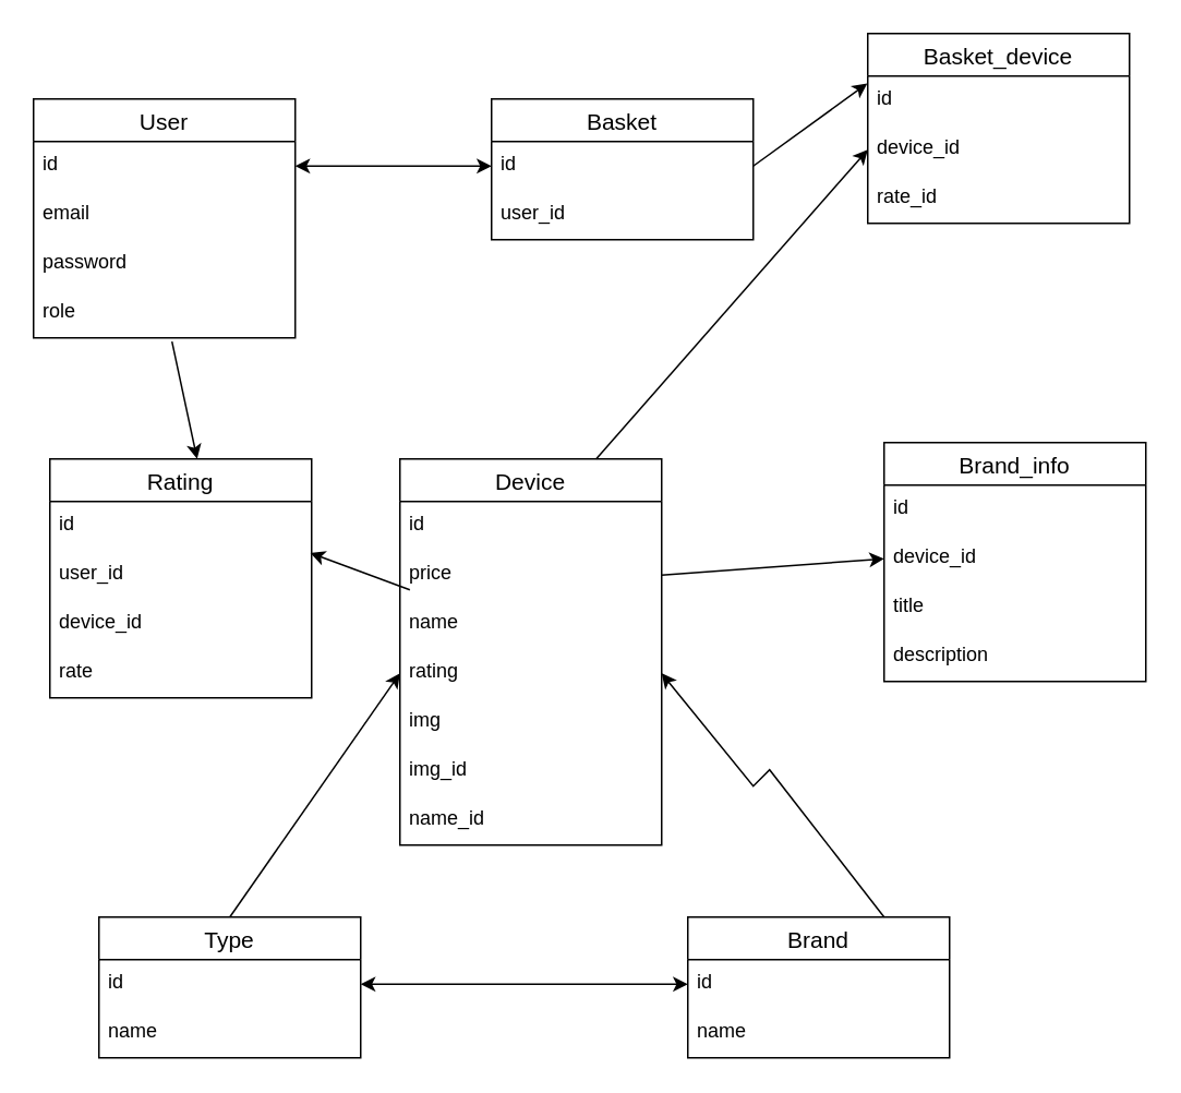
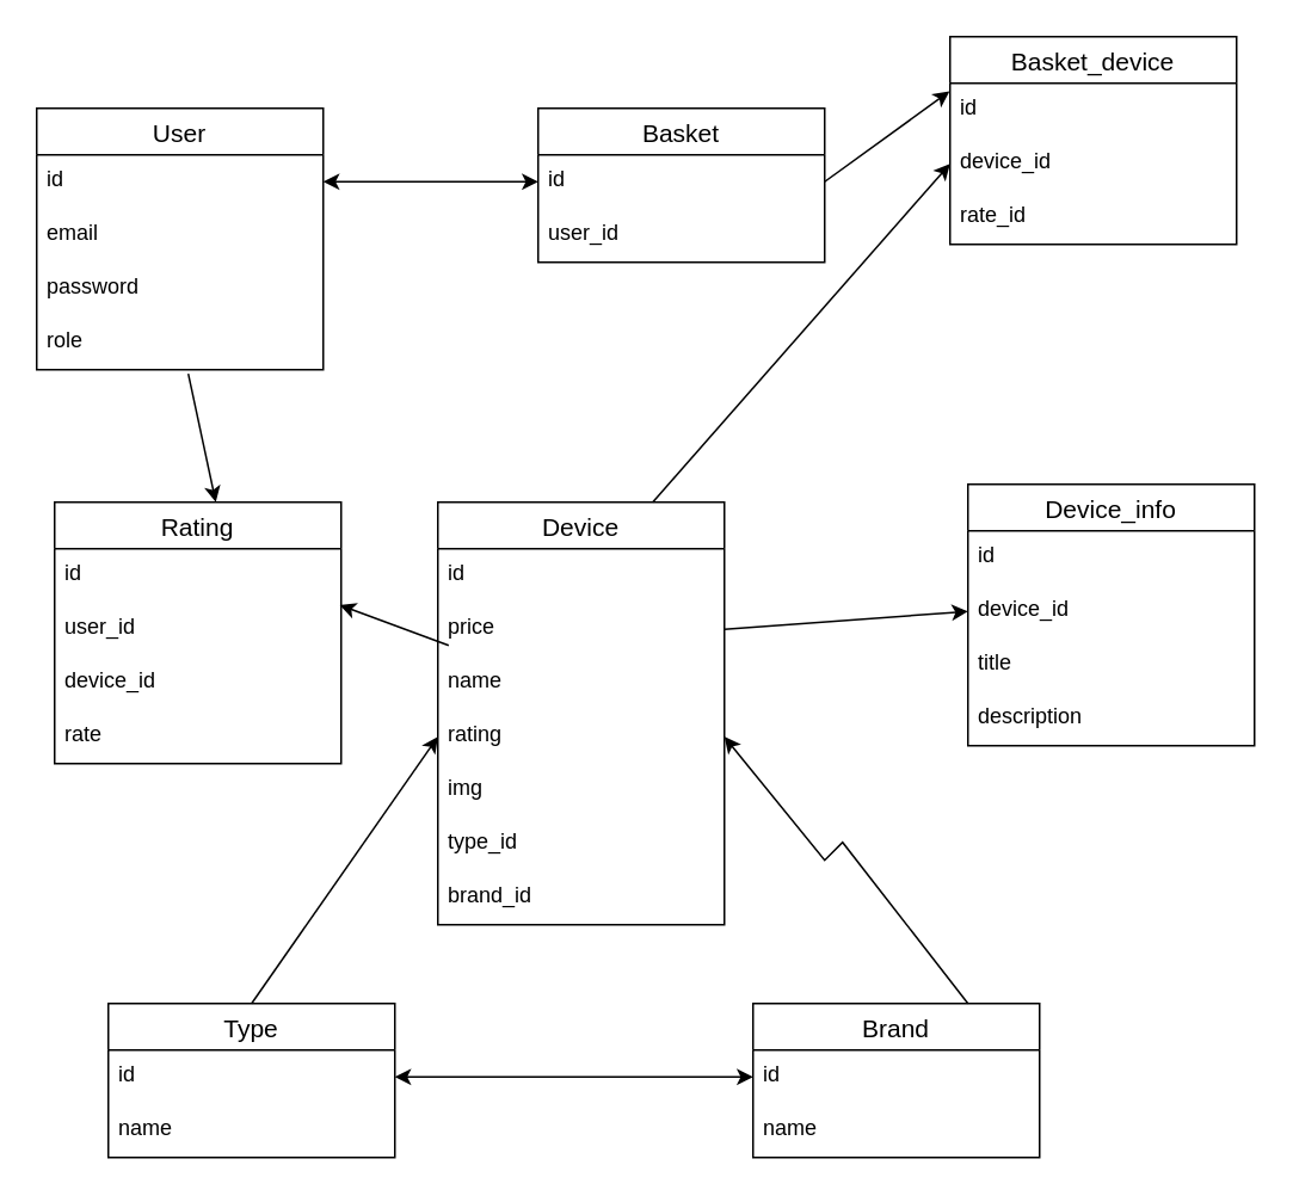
  <mxCell id="0" />
  <mxCell id="1" parent="0" />
  <mxCell id="2" value="User" style="swimlane;fontStyle=0;childLayout=stackLayout;horizontal=1;startSize=26;horizontalStack=0;resizeParent=1;resizeParentMax=0;resizeLast=0;collapsible=1;marginBottom=0;align=center;fontSize=14;" parent="1" vertex="1"><mxGeometry x="20" y="60" width="160" height="146" as="geometry" /></mxCell>
  <mxCell id="3" value="id" style="text;strokeColor=none;fillColor=none;spacingLeft=4;spacingRight=4;overflow=hidden;rotatable=0;points=[[0,0.5],[1,0.5]];portConstraint=eastwest;fontSize=12;" parent="2" vertex="1"><mxGeometry y="26" width="160" height="30" as="geometry" /></mxCell>
  <mxCell id="4" value="email" style="text;strokeColor=none;fillColor=none;spacingLeft=4;spacingRight=4;overflow=hidden;rotatable=0;points=[[0,0.5],[1,0.5]];portConstraint=eastwest;fontSize=12;" parent="2" vertex="1"><mxGeometry y="56" width="160" height="30" as="geometry" /></mxCell>
  <mxCell id="5" value="password" style="text;strokeColor=none;fillColor=none;spacingLeft=4;spacingRight=4;overflow=hidden;rotatable=0;points=[[0,0.5],[1,0.5]];portConstraint=eastwest;fontSize=12;" parent="2" vertex="1"><mxGeometry y="86" width="160" height="30" as="geometry" /></mxCell>
  <mxCell id="6" value="role" style="text;strokeColor=none;fillColor=none;spacingLeft=4;spacingRight=4;overflow=hidden;rotatable=0;points=[[0,0.5],[1,0.5]];portConstraint=eastwest;fontSize=12;" parent="2" vertex="1"><mxGeometry y="116" width="160" height="30" as="geometry" /></mxCell>
  <mxCell id="7" value="Basket" style="swimlane;fontStyle=0;childLayout=stackLayout;horizontal=1;startSize=26;horizontalStack=0;resizeParent=1;resizeParentMax=0;resizeLast=0;collapsible=1;marginBottom=0;align=center;fontSize=14;" parent="1" vertex="1"><mxGeometry x="300" y="60" width="160" height="86" as="geometry" /></mxCell>
  <mxCell id="8" value="id" style="text;strokeColor=none;fillColor=none;spacingLeft=4;spacingRight=4;overflow=hidden;rotatable=0;points=[[0,0.5],[1,0.5]];portConstraint=eastwest;fontSize=12;" parent="7" vertex="1"><mxGeometry y="26" width="160" height="30" as="geometry" /></mxCell>
  <mxCell id="9" value="user_id" style="text;strokeColor=none;fillColor=none;spacingLeft=4;spacingRight=4;overflow=hidden;rotatable=0;points=[[0,0.5],[1,0.5]];portConstraint=eastwest;fontSize=12;" parent="7" vertex="1"><mxGeometry y="56" width="160" height="30" as="geometry" /></mxCell>
  <mxCell id="10" value="" style="endArrow=classic;startArrow=classic;html=1;rounded=0;exitX=1;exitY=0.5;exitDx=0;exitDy=0;entryX=0;entryY=0.5;entryDx=0;entryDy=0;" parent="1" source="3" target="8" edge="1"><mxGeometry width="50" height="50" relative="1" as="geometry"><mxPoint x="280" y="210" as="sourcePoint" /><mxPoint x="330" y="160" as="targetPoint" /></mxGeometry></mxCell>
  <mxCell id="11" value="Device" style="swimlane;fontStyle=0;childLayout=stackLayout;horizontal=1;startSize=26;horizontalStack=0;resizeParent=1;resizeParentMax=0;resizeLast=0;collapsible=1;marginBottom=0;align=center;fontSize=14;" parent="1" vertex="1"><mxGeometry x="244" y="280" width="160" height="236" as="geometry" /></mxCell>
  <mxCell id="12" value="id" style="text;strokeColor=none;fillColor=none;spacingLeft=4;spacingRight=4;overflow=hidden;rotatable=0;points=[[0,0.5],[1,0.5]];portConstraint=eastwest;fontSize=12;" parent="11" vertex="1"><mxGeometry y="26" width="160" height="30" as="geometry" /></mxCell>
  <mxCell id="13" value="price" style="text;strokeColor=none;fillColor=none;spacingLeft=4;spacingRight=4;overflow=hidden;rotatable=0;points=[[0,0.5],[1,0.5]];portConstraint=eastwest;fontSize=12;" parent="11" vertex="1"><mxGeometry y="56" width="160" height="30" as="geometry" /></mxCell>
  <mxCell id="14" value="name" style="text;strokeColor=none;fillColor=none;spacingLeft=4;spacingRight=4;overflow=hidden;rotatable=0;points=[[0,0.5],[1,0.5]];portConstraint=eastwest;fontSize=12;" parent="11" vertex="1"><mxGeometry y="86" width="160" height="30" as="geometry" /></mxCell>
  <mxCell id="15" value="rating" style="text;strokeColor=none;fillColor=none;spacingLeft=4;spacingRight=4;overflow=hidden;rotatable=0;points=[[0,0.5],[1,0.5]];portConstraint=eastwest;fontSize=12;" parent="11" vertex="1"><mxGeometry y="116" width="160" height="30" as="geometry" /></mxCell>
  <mxCell id="16" value="img" style="text;strokeColor=none;fillColor=none;spacingLeft=4;spacingRight=4;overflow=hidden;rotatable=0;points=[[0,0.5],[1,0.5]];portConstraint=eastwest;fontSize=12;" parent="11" vertex="1"><mxGeometry y="146" width="160" height="30" as="geometry" /></mxCell>
- <mxCell id="17" value="img_id" style="text;strokeColor=none;fillColor=none;spacingLeft=4;spacingRight=4;overflow=hidden;rotatable=0;points=[[0,0.5],[1,0.5]];portConstraint=eastwest;fontSize=12;" parent="11" vertex="1"><mxGeometry y="176" width="160" height="30" as="geometry" /></mxCell>
- <mxCell id="18" value="name_id" style="text;strokeColor=none;fillColor=none;spacingLeft=4;spacingRight=4;overflow=hidden;rotatable=0;points=[[0,0.5],[1,0.5]];portConstraint=eastwest;fontSize=12;" parent="11" vertex="1"><mxGeometry y="206" width="160" height="30" as="geometry" /></mxCell>
+ <mxCell id="17" value="type_id" style="text;strokeColor=none;fillColor=none;spacingLeft=4;spacingRight=4;overflow=hidden;rotatable=0;points=[[0,0.5],[1,0.5]];portConstraint=eastwest;fontSize=12;" parent="11" vertex="1"><mxGeometry y="176" width="160" height="30" as="geometry" /></mxCell>
+ <mxCell id="18" value="brand_id" style="text;strokeColor=none;fillColor=none;spacingLeft=4;spacingRight=4;overflow=hidden;rotatable=0;points=[[0,0.5],[1,0.5]];portConstraint=eastwest;fontSize=12;" parent="11" vertex="1"><mxGeometry y="206" width="160" height="30" as="geometry" /></mxCell>
  <mxCell id="19" value="Type" style="swimlane;fontStyle=0;childLayout=stackLayout;horizontal=1;startSize=26;horizontalStack=0;resizeParent=1;resizeParentMax=0;resizeLast=0;collapsible=1;marginBottom=0;align=center;fontSize=14;" parent="1" vertex="1"><mxGeometry x="60" y="560" width="160" height="86" as="geometry" /></mxCell>
  <mxCell id="20" value="id" style="text;strokeColor=none;fillColor=none;spacingLeft=4;spacingRight=4;overflow=hidden;rotatable=0;points=[[0,0.5],[1,0.5]];portConstraint=eastwest;fontSize=12;" parent="19" vertex="1"><mxGeometry y="26" width="160" height="30" as="geometry" /></mxCell>
  <mxCell id="21" value="name" style="text;strokeColor=none;fillColor=none;spacingLeft=4;spacingRight=4;overflow=hidden;rotatable=0;points=[[0,0.5],[1,0.5]];portConstraint=eastwest;fontSize=12;" parent="19" vertex="1"><mxGeometry y="56" width="160" height="30" as="geometry" /></mxCell>
  <mxCell id="22" value="Brand" style="swimlane;fontStyle=0;childLayout=stackLayout;horizontal=1;startSize=26;horizontalStack=0;resizeParent=1;resizeParentMax=0;resizeLast=0;collapsible=1;marginBottom=0;align=center;fontSize=14;" parent="1" vertex="1"><mxGeometry x="420" y="560" width="160" height="86" as="geometry" /></mxCell>
  <mxCell id="23" value="id" style="text;strokeColor=none;fillColor=none;spacingLeft=4;spacingRight=4;overflow=hidden;rotatable=0;points=[[0,0.5],[1,0.5]];portConstraint=eastwest;fontSize=12;" parent="22" vertex="1"><mxGeometry y="26" width="160" height="30" as="geometry" /></mxCell>
  <mxCell id="24" value="name" style="text;strokeColor=none;fillColor=none;spacingLeft=4;spacingRight=4;overflow=hidden;rotatable=0;points=[[0,0.5],[1,0.5]];portConstraint=eastwest;fontSize=12;" parent="22" vertex="1"><mxGeometry y="56" width="160" height="30" as="geometry" /></mxCell>
  <mxCell id="25" value="" style="endArrow=classic;html=1;rounded=0;exitX=0.5;exitY=0;exitDx=0;exitDy=0;entryX=0;entryY=0.5;entryDx=0;entryDy=0;" parent="1" source="19" target="15" edge="1"><mxGeometry width="50" height="50" relative="1" as="geometry"><mxPoint x="310" y="530" as="sourcePoint" /><mxPoint x="360" y="480" as="targetPoint" /></mxGeometry></mxCell>
  <mxCell id="26" value="" style="endArrow=classic;html=1;rounded=0;exitX=0.75;exitY=0;exitDx=0;exitDy=0;entryX=1;entryY=0.5;entryDx=0;entryDy=0;" parent="1" source="22" target="15" edge="1"><mxGeometry width="50" height="50" relative="1" as="geometry"><mxPoint x="150" y="570" as="sourcePoint" /><mxPoint x="254" y="421" as="targetPoint" /><Array as="points"><mxPoint x="470" y="470" /><mxPoint x="460" y="480" /></Array></mxGeometry></mxCell>
  <mxCell id="27" value="" style="endArrow=classic;startArrow=classic;html=1;rounded=0;exitX=1;exitY=0.5;exitDx=0;exitDy=0;entryX=0;entryY=0.5;entryDx=0;entryDy=0;" parent="1" source="20" target="23" edge="1"><mxGeometry width="50" height="50" relative="1" as="geometry"><mxPoint x="310" y="530" as="sourcePoint" /><mxPoint x="360" y="480" as="targetPoint" /></mxGeometry></mxCell>
- <mxCell id="28" value="Brand_info" style="swimlane;fontStyle=0;childLayout=stackLayout;horizontal=1;startSize=26;horizontalStack=0;resizeParent=1;resizeParentMax=0;resizeLast=0;collapsible=1;marginBottom=0;align=center;fontSize=14;" parent="1" vertex="1"><mxGeometry x="540" y="270" width="160" height="146" as="geometry" /></mxCell>
+ <mxCell id="28" value="Device_info" style="swimlane;fontStyle=0;childLayout=stackLayout;horizontal=1;startSize=26;horizontalStack=0;resizeParent=1;resizeParentMax=0;resizeLast=0;collapsible=1;marginBottom=0;align=center;fontSize=14;" parent="1" vertex="1"><mxGeometry x="540" y="270" width="160" height="146" as="geometry" /></mxCell>
  <mxCell id="29" value="id" style="text;strokeColor=none;fillColor=none;spacingLeft=4;spacingRight=4;overflow=hidden;rotatable=0;points=[[0,0.5],[1,0.5]];portConstraint=eastwest;fontSize=12;" parent="28" vertex="1"><mxGeometry y="26" width="160" height="30" as="geometry" /></mxCell>
  <mxCell id="30" value="device_id" style="text;strokeColor=none;fillColor=none;spacingLeft=4;spacingRight=4;overflow=hidden;rotatable=0;points=[[0,0.5],[1,0.5]];portConstraint=eastwest;fontSize=12;" parent="28" vertex="1"><mxGeometry y="56" width="160" height="30" as="geometry" /></mxCell>
  <mxCell id="31" value="title" style="text;strokeColor=none;fillColor=none;spacingLeft=4;spacingRight=4;overflow=hidden;rotatable=0;points=[[0,0.5],[1,0.5]];portConstraint=eastwest;fontSize=12;" parent="28" vertex="1"><mxGeometry y="86" width="160" height="30" as="geometry" /></mxCell>
  <mxCell id="32" value="description" style="text;strokeColor=none;fillColor=none;spacingLeft=4;spacingRight=4;overflow=hidden;rotatable=0;points=[[0,0.5],[1,0.5]];portConstraint=eastwest;fontSize=12;" parent="28" vertex="1"><mxGeometry y="116" width="160" height="30" as="geometry" /></mxCell>
  <mxCell id="33" value="" style="endArrow=classic;html=1;rounded=0;entryX=0;entryY=0.5;entryDx=0;entryDy=0;exitX=1;exitY=0.5;exitDx=0;exitDy=0;" parent="1" source="13" target="30" edge="1"><mxGeometry width="50" height="50" relative="1" as="geometry"><mxPoint x="470" y="530" as="sourcePoint" /><mxPoint x="520" y="480" as="targetPoint" /></mxGeometry></mxCell>
  <mxCell id="34" value="Basket_device" style="swimlane;fontStyle=0;childLayout=stackLayout;horizontal=1;startSize=26;horizontalStack=0;resizeParent=1;resizeParentMax=0;resizeLast=0;collapsible=1;marginBottom=0;align=center;fontSize=14;" parent="1" vertex="1"><mxGeometry x="530" y="20" width="160" height="116" as="geometry" /></mxCell>
  <mxCell id="35" value="id" style="text;strokeColor=none;fillColor=none;spacingLeft=4;spacingRight=4;overflow=hidden;rotatable=0;points=[[0,0.5],[1,0.5]];portConstraint=eastwest;fontSize=12;" parent="34" vertex="1"><mxGeometry y="26" width="160" height="30" as="geometry" /></mxCell>
  <mxCell id="36" value="device_id" style="text;strokeColor=none;fillColor=none;spacingLeft=4;spacingRight=4;overflow=hidden;rotatable=0;points=[[0,0.5],[1,0.5]];portConstraint=eastwest;fontSize=12;" parent="34" vertex="1"><mxGeometry y="56" width="160" height="30" as="geometry" /></mxCell>
  <mxCell id="37" value="rate_id" style="text;strokeColor=none;fillColor=none;spacingLeft=4;spacingRight=4;overflow=hidden;rotatable=0;points=[[0,0.5],[1,0.5]];portConstraint=eastwest;fontSize=12;" parent="34" vertex="1"><mxGeometry y="86" width="160" height="30" as="geometry" /></mxCell>
  <mxCell id="38" value="" style="endArrow=classic;html=1;rounded=0;entryX=-0.002;entryY=0.152;entryDx=0;entryDy=0;entryPerimeter=0;exitX=1;exitY=0.5;exitDx=0;exitDy=0;" parent="1" source="8" target="35" edge="1"><mxGeometry width="50" height="50" relative="1" as="geometry"><mxPoint x="460" y="280" as="sourcePoint" /><mxPoint x="510" y="230" as="targetPoint" /></mxGeometry></mxCell>
  <mxCell id="39" value="" style="endArrow=classic;html=1;rounded=0;entryX=0;entryY=0.5;entryDx=0;entryDy=0;exitX=0.75;exitY=0;exitDx=0;exitDy=0;" parent="1" source="11" target="36" edge="1"><mxGeometry width="50" height="50" relative="1" as="geometry"><mxPoint x="460" y="280" as="sourcePoint" /><mxPoint x="510" y="230" as="targetPoint" /></mxGeometry></mxCell>
  <mxCell id="40" value="Rating" style="swimlane;fontStyle=0;childLayout=stackLayout;horizontal=1;startSize=26;horizontalStack=0;resizeParent=1;resizeParentMax=0;resizeLast=0;collapsible=1;marginBottom=0;align=center;fontSize=14;" parent="1" vertex="1"><mxGeometry x="30" y="280" width="160" height="146" as="geometry" /></mxCell>
  <mxCell id="41" value="id" style="text;strokeColor=none;fillColor=none;spacingLeft=4;spacingRight=4;overflow=hidden;rotatable=0;points=[[0,0.5],[1,0.5]];portConstraint=eastwest;fontSize=12;" parent="40" vertex="1"><mxGeometry y="26" width="160" height="30" as="geometry" /></mxCell>
  <mxCell id="42" value="user_id" style="text;strokeColor=none;fillColor=none;spacingLeft=4;spacingRight=4;overflow=hidden;rotatable=0;points=[[0,0.5],[1,0.5]];portConstraint=eastwest;fontSize=12;" parent="40" vertex="1"><mxGeometry y="56" width="160" height="30" as="geometry" /></mxCell>
  <mxCell id="43" value="device_id" style="text;strokeColor=none;fillColor=none;spacingLeft=4;spacingRight=4;overflow=hidden;rotatable=0;points=[[0,0.5],[1,0.5]];portConstraint=eastwest;fontSize=12;" parent="40" vertex="1"><mxGeometry y="86" width="160" height="30" as="geometry" /></mxCell>
  <mxCell id="44" value="rate" style="text;strokeColor=none;fillColor=none;spacingLeft=4;spacingRight=4;overflow=hidden;rotatable=0;points=[[0,0.5],[1,0.5]];portConstraint=eastwest;fontSize=12;" parent="40" vertex="1"><mxGeometry y="116" width="160" height="30" as="geometry" /></mxCell>
  <mxCell id="45" value="" style="endArrow=classic;html=1;rounded=0;exitX=0.529;exitY=1.076;exitDx=0;exitDy=0;exitPerimeter=0;" parent="1" source="6" edge="1"><mxGeometry width="50" height="50" relative="1" as="geometry"><mxPoint x="70" y="330" as="sourcePoint" /><mxPoint x="120" y="280" as="targetPoint" /></mxGeometry></mxCell>
  <mxCell id="46" value="" style="endArrow=classic;html=1;rounded=0;exitX=0.038;exitY=-0.2;exitDx=0;exitDy=0;exitPerimeter=0;entryX=0.995;entryY=0.048;entryDx=0;entryDy=0;entryPerimeter=0;" parent="1" source="14" target="42" edge="1"><mxGeometry width="50" height="50" relative="1" as="geometry"><mxPoint x="70" y="330" as="sourcePoint" /><mxPoint x="120" y="280" as="targetPoint" /></mxGeometry></mxCell>
